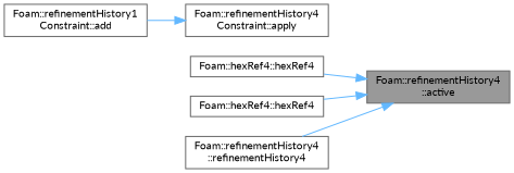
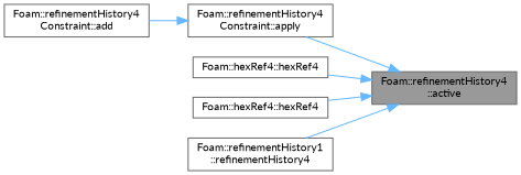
  digraph {
    fontname=Lato
    rankdir=RL
    node [color=grey40 fillcolor=white fontname=Lato fontsize=10 shape=box style=filled]
    edge [color=steelblue1 dir=back fontname=Lato fontsize=10 labelfontname=Helvetica labelfontsize=10 style=solid]
    n1 [color=gray40 fillcolor=grey60 fontcolor=black height=0.2 label="Foam::refinementHistory4\l::active" width=0.4]
    n2 [height=0.2 label="Foam::refinementHistory4\lConstraint::apply" width=0.4]
    n3 [height=0.2 label="Foam::hexRef4::hexRef4" width=0.4]
    n4 [height=0.2 label="Foam::hexRef4::hexRef4" width=0.4]
-   n5 [height=0.2 label="Foam::refinementHistory4\l::refinementHistory4" width=0.4]
-   n6 [height=0.2 label="Foam::refinementHistory1\lConstraint::add" width=0.4]
+   n5 [height=0.2 label="Foam::refinementHistory1\l::refinementHistory4" width=0.4]
+   n6 [height=0.2 label="Foam::refinementHistory4\lConstraint::add" width=0.4]
+   n1 -> n2
    n1 -> n3
    n1 -> n4
    n1 -> n5
    n2 -> n6
  }
